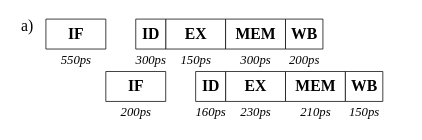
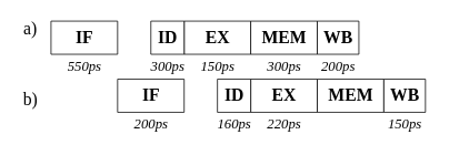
  <mxCell id="0" />
  <mxCell id="1" parent="0" />
  <mxCell id="2" value="a)" style="text;html=1;align=center;verticalAlign=middle;resizable=0;points=[];autosize=1;fontSize=21;fontFamily=Times New Roman;" vertex="1" parent="1"><mxGeometry x="20" y="20" width="30" height="30" as="geometry" /></mxCell>
+ <mxCell id="3" value="b)" style="text;html=1;align=center;verticalAlign=middle;resizable=0;points=[];autosize=1;fontSize=21;fontFamily=Times New Roman;" vertex="1" parent="1"><mxGeometry x="20" y="105" width="30" height="30" as="geometry" /></mxCell>
  <mxCell id="4" value="" style="group" vertex="1" connectable="0" parent="1"><mxGeometry x="60" y="25" width="80" height="70" as="geometry" /></mxCell>
  <mxCell id="5" value="IF" style="verticalLabelPosition=middle;verticalAlign=middle;html=1;shape=mxgraph.basic.rect;fillColor2=none;strokeWidth=1;size=20;indent=5;labelPosition=center;align=center;fontStyle=1;fontFamily=Times New Roman;fontSize=21;" vertex="1" parent="4"><mxGeometry width="80" height="40" as="geometry" /></mxCell>
  <mxCell id="6" value="550ps" style="text;html=1;align=center;verticalAlign=middle;resizable=0;points=[];autosize=1;fontSize=17;fontFamily=Times New Roman;fontStyle=2" vertex="1" parent="4"><mxGeometry x="10" y="40" width="60" height="30" as="geometry" /></mxCell>
  <mxCell id="7" value="" style="group" vertex="1" connectable="0" parent="1"><mxGeometry x="220" y="25" width="80" height="70" as="geometry" /></mxCell>
  <mxCell id="8" value="EX" style="verticalLabelPosition=middle;verticalAlign=middle;html=1;shape=mxgraph.basic.rect;fillColor2=none;strokeWidth=1;size=20;indent=5;labelPosition=center;align=center;fontStyle=1;fontFamily=Times New Roman;fontSize=21;" vertex="1" parent="7"><mxGeometry width="80" height="40" as="geometry" /></mxCell>
  <mxCell id="9" value="150ps" style="text;html=1;align=center;verticalAlign=middle;resizable=0;points=[];autosize=1;fontSize=17;fontFamily=Times New Roman;fontStyle=2" vertex="1" parent="7"><mxGeometry x="10" y="40" width="60" height="30" as="geometry" /></mxCell>
  <mxCell id="10" value="" style="group" vertex="1" connectable="0" parent="1"><mxGeometry x="300" y="25" width="80" height="70" as="geometry" /></mxCell>
  <mxCell id="11" value="MEM" style="verticalLabelPosition=middle;verticalAlign=middle;html=1;shape=mxgraph.basic.rect;fillColor2=none;strokeWidth=1;size=20;indent=5;labelPosition=center;align=center;fontStyle=1;fontFamily=Times New Roman;fontSize=21;" vertex="1" parent="10"><mxGeometry width="80" height="40" as="geometry" /></mxCell>
  <mxCell id="12" value="300ps&lt;span style=&quot;color: rgba(0 , 0 , 0 , 0) ; font-family: monospace ; font-size: 0px ; font-style: normal&quot;&gt;%3CmxGraphModel%3E%3Croot%3E%3CmxCell%20id%3D%220%22%2F%3E%3CmxCell%20id%3D%221%22%20parent%3D%220%22%2F%3E%3CmxCell%20id%3D%222%22%20value%3D%22150ps%22%20style%3D%22text%3Bhtml%3D1%3Balign%3Dcenter%3BverticalAlign%3Dmiddle%3Bresizable%3D0%3Bpoints%3D%5B%5D%3Bautosize%3D1%3BfontSize%3D17%3BfontFamily%3DTimes%20New%20Roman%3BfontStyle%3D2%22%20vertex%3D%221%22%20parent%3D%221%22%3E%3CmxGeometry%20x%3D%22270%22%20y%3D%22250%22%20width%3D%2260%22%20height%3D%2230%22%20as%3D%22geometry%22%2F%3E%3C%2FmxCell%3E%3C%2Froot%3E%3C%2FmxGraphModel%3E&lt;/span&gt;" style="text;html=1;align=center;verticalAlign=middle;resizable=0;points=[];autosize=1;fontSize=17;fontFamily=Times New Roman;fontStyle=2" vertex="1" parent="10"><mxGeometry x="10" y="40" width="60" height="30" as="geometry" /></mxCell>
  <mxCell id="13" value="" style="group" vertex="1" connectable="0" parent="1"><mxGeometry x="380" y="25" width="80" height="70" as="geometry" /></mxCell>
  <mxCell id="14" value="WB" style="verticalLabelPosition=middle;verticalAlign=middle;html=1;shape=mxgraph.basic.rect;fillColor2=none;strokeWidth=1;size=20;indent=5;labelPosition=center;align=center;fontStyle=1;fontFamily=Times New Roman;fontSize=21;" vertex="1" parent="13"><mxGeometry width="50" height="40" as="geometry" /></mxCell>
  <mxCell id="15" value="200ps" style="text;html=1;align=center;verticalAlign=middle;resizable=0;points=[];autosize=1;fontSize=17;fontFamily=Times New Roman;fontStyle=2" vertex="1" parent="13"><mxGeometry x="-5" y="40" width="60" height="30" as="geometry" /></mxCell>
  <mxCell id="16" value="" style="group;verticalAlign=middle;" vertex="1" connectable="0" parent="1"><mxGeometry x="140" y="95" width="80" height="70" as="geometry" /></mxCell>
  <mxCell id="17" value="IF" style="verticalLabelPosition=middle;verticalAlign=middle;html=1;shape=mxgraph.basic.rect;fillColor2=none;strokeWidth=1;size=20;indent=5;labelPosition=center;align=center;fontStyle=1;fontFamily=Times New Roman;fontSize=21;" vertex="1" parent="16"><mxGeometry width="80" height="40" as="geometry" /></mxCell>
  <mxCell id="18" value="200ps" style="text;html=1;align=center;verticalAlign=middle;resizable=0;points=[];autosize=1;fontSize=17;fontFamily=Times New Roman;fontStyle=2" vertex="1" parent="16"><mxGeometry x="10" y="40" width="60" height="30" as="geometry" /></mxCell>
  <mxCell id="19" value="" style="group" vertex="1" connectable="0" parent="1"><mxGeometry x="300" y="95" width="80" height="70" as="geometry" /></mxCell>
  <mxCell id="20" value="EX" style="verticalLabelPosition=middle;verticalAlign=middle;html=1;shape=mxgraph.basic.rect;fillColor2=none;strokeWidth=1;size=20;indent=5;labelPosition=center;align=center;fontStyle=1;fontFamily=Times New Roman;fontSize=21;" vertex="1" parent="19"><mxGeometry width="80" height="40" as="geometry" /></mxCell>
- <mxCell id="21" value="230ps" style="text;html=1;align=center;verticalAlign=middle;resizable=0;points=[];autosize=1;fontSize=17;fontFamily=Times New Roman;fontStyle=2" vertex="1" parent="19"><mxGeometry x="10" y="40" width="60" height="30" as="geometry" /></mxCell>
+ <mxCell id="21" value="220ps" style="text;html=1;align=center;verticalAlign=middle;resizable=0;points=[];autosize=1;fontSize=17;fontFamily=Times New Roman;fontStyle=2" vertex="1" parent="19"><mxGeometry x="10" y="40" width="60" height="30" as="geometry" /></mxCell>
  <mxCell id="22" value="" style="group" vertex="1" connectable="0" parent="1"><mxGeometry x="380" y="95" width="80" height="70" as="geometry" /></mxCell>
  <mxCell id="23" value="MEM" style="verticalLabelPosition=middle;verticalAlign=middle;html=1;shape=mxgraph.basic.rect;fillColor2=none;strokeWidth=1;size=20;indent=5;labelPosition=center;align=center;fontStyle=1;fontFamily=Times New Roman;fontSize=21;" vertex="1" parent="22"><mxGeometry width="80" height="40" as="geometry" /></mxCell>
- <mxCell id="24" value="210ps" style="text;html=1;align=center;verticalAlign=middle;resizable=0;points=[];autosize=1;fontSize=17;fontFamily=Times New Roman;fontStyle=2" vertex="1" parent="22"><mxGeometry x="10" y="40" width="60" height="30" as="geometry" /></mxCell>
  <mxCell id="25" value="" style="group" vertex="1" connectable="0" parent="1"><mxGeometry x="460" y="95" width="80" height="70" as="geometry" /></mxCell>
  <mxCell id="26" value="WB" style="verticalLabelPosition=middle;verticalAlign=middle;html=1;shape=mxgraph.basic.rect;fillColor2=none;strokeWidth=1;size=20;indent=5;labelPosition=center;align=center;fontStyle=1;fontFamily=Times New Roman;fontSize=21;" vertex="1" parent="25"><mxGeometry width="50" height="40" as="geometry" /></mxCell>
  <mxCell id="27" value="150ps" style="text;html=1;align=center;verticalAlign=middle;resizable=0;points=[];autosize=1;fontSize=17;fontFamily=Times New Roman;fontStyle=2" vertex="1" parent="25"><mxGeometry x="-5" y="40" width="60" height="30" as="geometry" /></mxCell>
  <mxCell id="28" value="" style="group" vertex="1" connectable="0" parent="1"><mxGeometry x="170" y="25" width="60" height="70" as="geometry" /></mxCell>
  <mxCell id="29" value="ID" style="verticalLabelPosition=middle;verticalAlign=middle;html=1;shape=mxgraph.basic.rect;fillColor2=none;strokeWidth=1;size=20;indent=5;labelPosition=center;align=center;fontStyle=1;fontFamily=Times New Roman;fontSize=21;" vertex="1" parent="28"><mxGeometry x="10" width="40" height="40" as="geometry" /></mxCell>
  <mxCell id="30" value="300ps" style="text;html=1;align=center;verticalAlign=middle;resizable=0;points=[];autosize=1;fontSize=17;fontFamily=Times New Roman;fontStyle=2" vertex="1" parent="28"><mxGeometry y="40" width="60" height="30" as="geometry" /></mxCell>
  <mxCell id="31" value="" style="group" vertex="1" connectable="0" parent="1"><mxGeometry x="250" y="95" width="60" height="70" as="geometry" /></mxCell>
  <mxCell id="32" value="ID" style="verticalLabelPosition=middle;verticalAlign=middle;html=1;shape=mxgraph.basic.rect;fillColor2=none;strokeWidth=1;size=20;indent=5;labelPosition=center;align=center;fontStyle=1;fontFamily=Times New Roman;fontSize=21;" vertex="1" parent="31"><mxGeometry x="10" width="40" height="40" as="geometry" /></mxCell>
  <mxCell id="33" value="160ps" style="text;html=1;align=center;verticalAlign=middle;resizable=0;points=[];autosize=1;fontSize=17;fontFamily=Times New Roman;fontStyle=2" vertex="1" parent="31"><mxGeometry y="40" width="60" height="30" as="geometry" /></mxCell>
